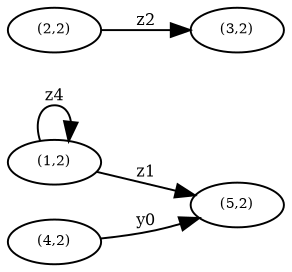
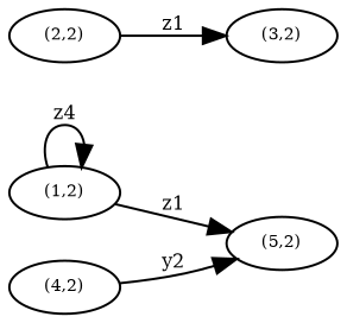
  digraph {
    rankdir=LR
    node [fontsize=7]
    edge [fontsize=8]
    n1 [height=.01 label="(1,2)" width=.01]
    n2 [height=.01 label="(5,2)" width=.01]
    n3 [height=.01 label="(2,2)" width=.01]
    n4 [height=.01 label="(3,2)" width=.01]
    n5 [height=.01 label="(4,2)" width=.01]
    n1 -> n1 [label=z4]
    n1 -> n2 [label=z1]
-   n3 -> n4 [label=z2]
-   n5 -> n2 [label=y0]
+   n3 -> n4 [label=z1]
+   n5 -> n2 [label=y2]
  }
